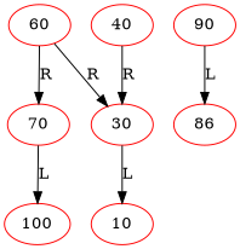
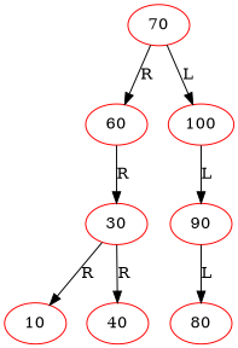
  digraph {
    node [color=red]
    60
    30
    70
    10
    40
    100
    90
-   80 [label=86]
+   80
    60 -> 30 [label=R]
-   60 -> 70 [label=R]
-   30 -> 10 [label=L]
-   40 -> 30 [label=R]
+   70 -> 60 [label=R]
+   30 -> 10 [label=R]
+   30 -> 40 [label=R]
    70 -> 100 [label=L]
+   100 -> 90 [label=L]
    90 -> 80 [label=L]
  }
